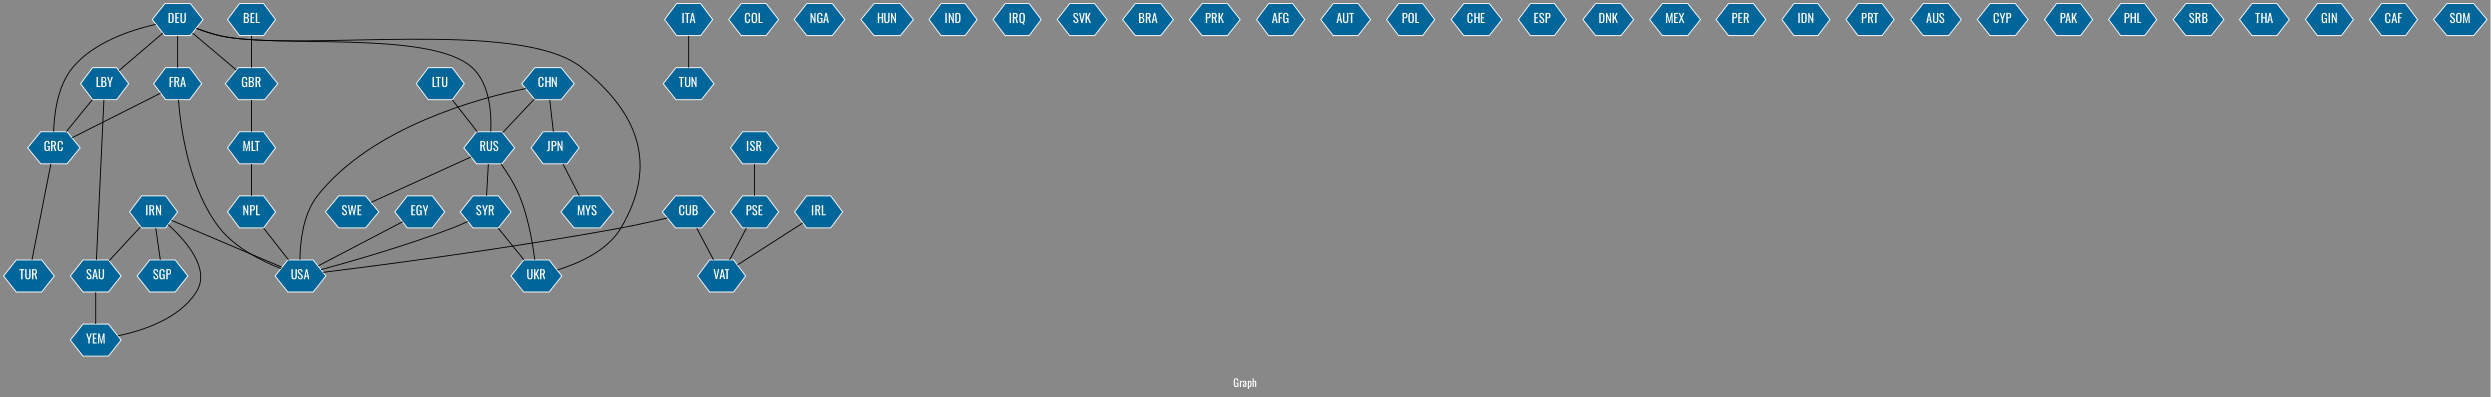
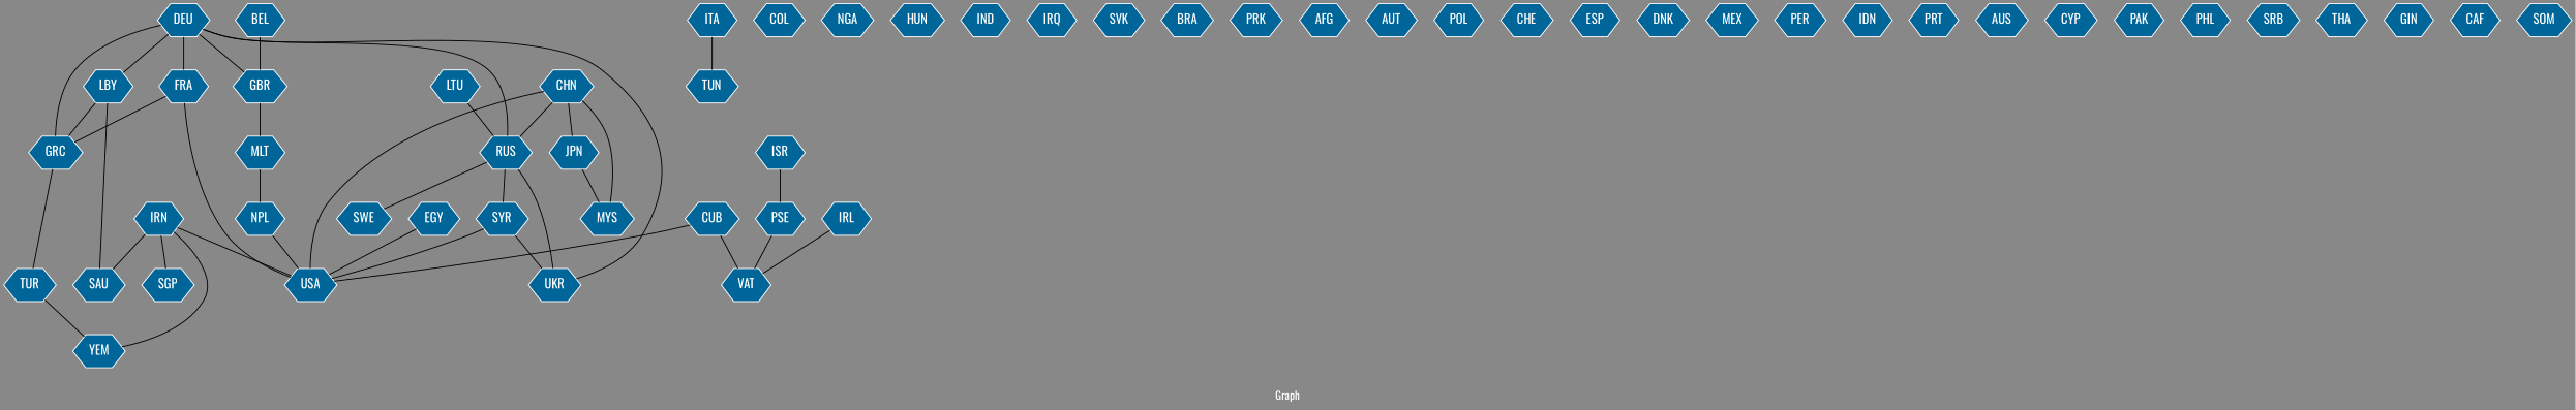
  graph {
    bgcolor="#888888"
    fontcolor=white
    fontname=Oswald
    fontsize=12
    label="Graph"
    node [color=white fillcolor="#006699" fontcolor=white fontname=Oswald shape=hexagon style=filled]
    edge [arrowhead=open color=black fontcolor=white fontname=Oswald fontsize=12 weight=1]
    n1 [label=YEM]
    n2 [label=RUS]
    n3 [label=UKR]
    n4 [label=SYR]
    n5 [label=SWE]
    n6 [label=USA]
    n7 [label=CUB]
    n8 [label=VAT]
    n9 [label=SAU]
    n10 [label=ITA]
    n11 [label=TUN]
    n12 [label=GBR]
    n13 [label=MLT]
    n14 [label=NPL]
    n15 [label=COL]
    n16 [label=SGP]
    n17 [label=IRN]
    n18 [label=NGA]
    n19 [label=DEU]
    n20 [label=LBY]
    n21 [label=GRC]
    n22 [label=FRA]
    n23 [label=TUR]
    n24 [label=HUN]
    n25 [label=IND]
    n26 [label=MYS]
    n27 [label=CHN]
    n28 [label=JPN]
    n29 [label=IRQ]
    n30 [label=SVK]
    n31 [label=IRL]
    n32 [label=ISR]
    n33 [label=PSE]
    n34 [label=BRA]
    n35 [label=PRK]
    n36 [label=AFG]
    n37 [label=AUT]
    n38 [label=POL]
    n39 [label=CHE]
    n40 [label=ESP]
    n41 [label=BEL]
    n42 [label=DNK]
    n43 [label=MEX]
    n44 [label=PER]
    n45 [label=EGY]
    n46 [label=IDN]
    n47 [label=PRT]
    n48 [label=AUS]
    n49 [label=LTU]
    n50 [label=CYP]
    n51 [label=PAK]
    n52 [label=PHL]
    n53 [label=SRB]
    n54 [label=THA]
    n55 [label=GIN]
    n56 [label=CAF]
    n57 [label=SOM]
    n2 -- n3 [weight=6]
    n2 -- n4
    n2 -- n5
    n4 -- n3
    n4 -- n6 [weight=3]
    n7 -- n6 [weight=3]
    n7 -- n8 [weight=2]
-   n9 -- n1 [weight=7]
+   n23 -- n1 [weight=7]
    n10 -- n11 [weight=2]
    n12 -- n13 [weight=2]
    n13 -- n14 [weight=2]
    n14 -- n6 [weight=3]
    n17 -- n1 [weight=2]
    n17 -- n6 [weight=3]
    n17 -- n9 [weight=2]
    n17 -- n16 [weight=2]
    n19 -- n2
    n19 -- n3
    n19 -- n12
    n19 -- n20
    n19 -- n21 [weight=2]
    n19 -- n22
    n20 -- n9
    n20 -- n21 [weight=2]
    n21 -- n23
    n22 -- n6
    n22 -- n21
    n27 -- n2
    n27 -- n6
+   n27 -- n26
    n27 -- n28
    n28 -- n26
    n31 -- n8
    n32 -- n33
    n33 -- n8
    n41 -- n12
    n45 -- n6
    n49 -- n2
  }
